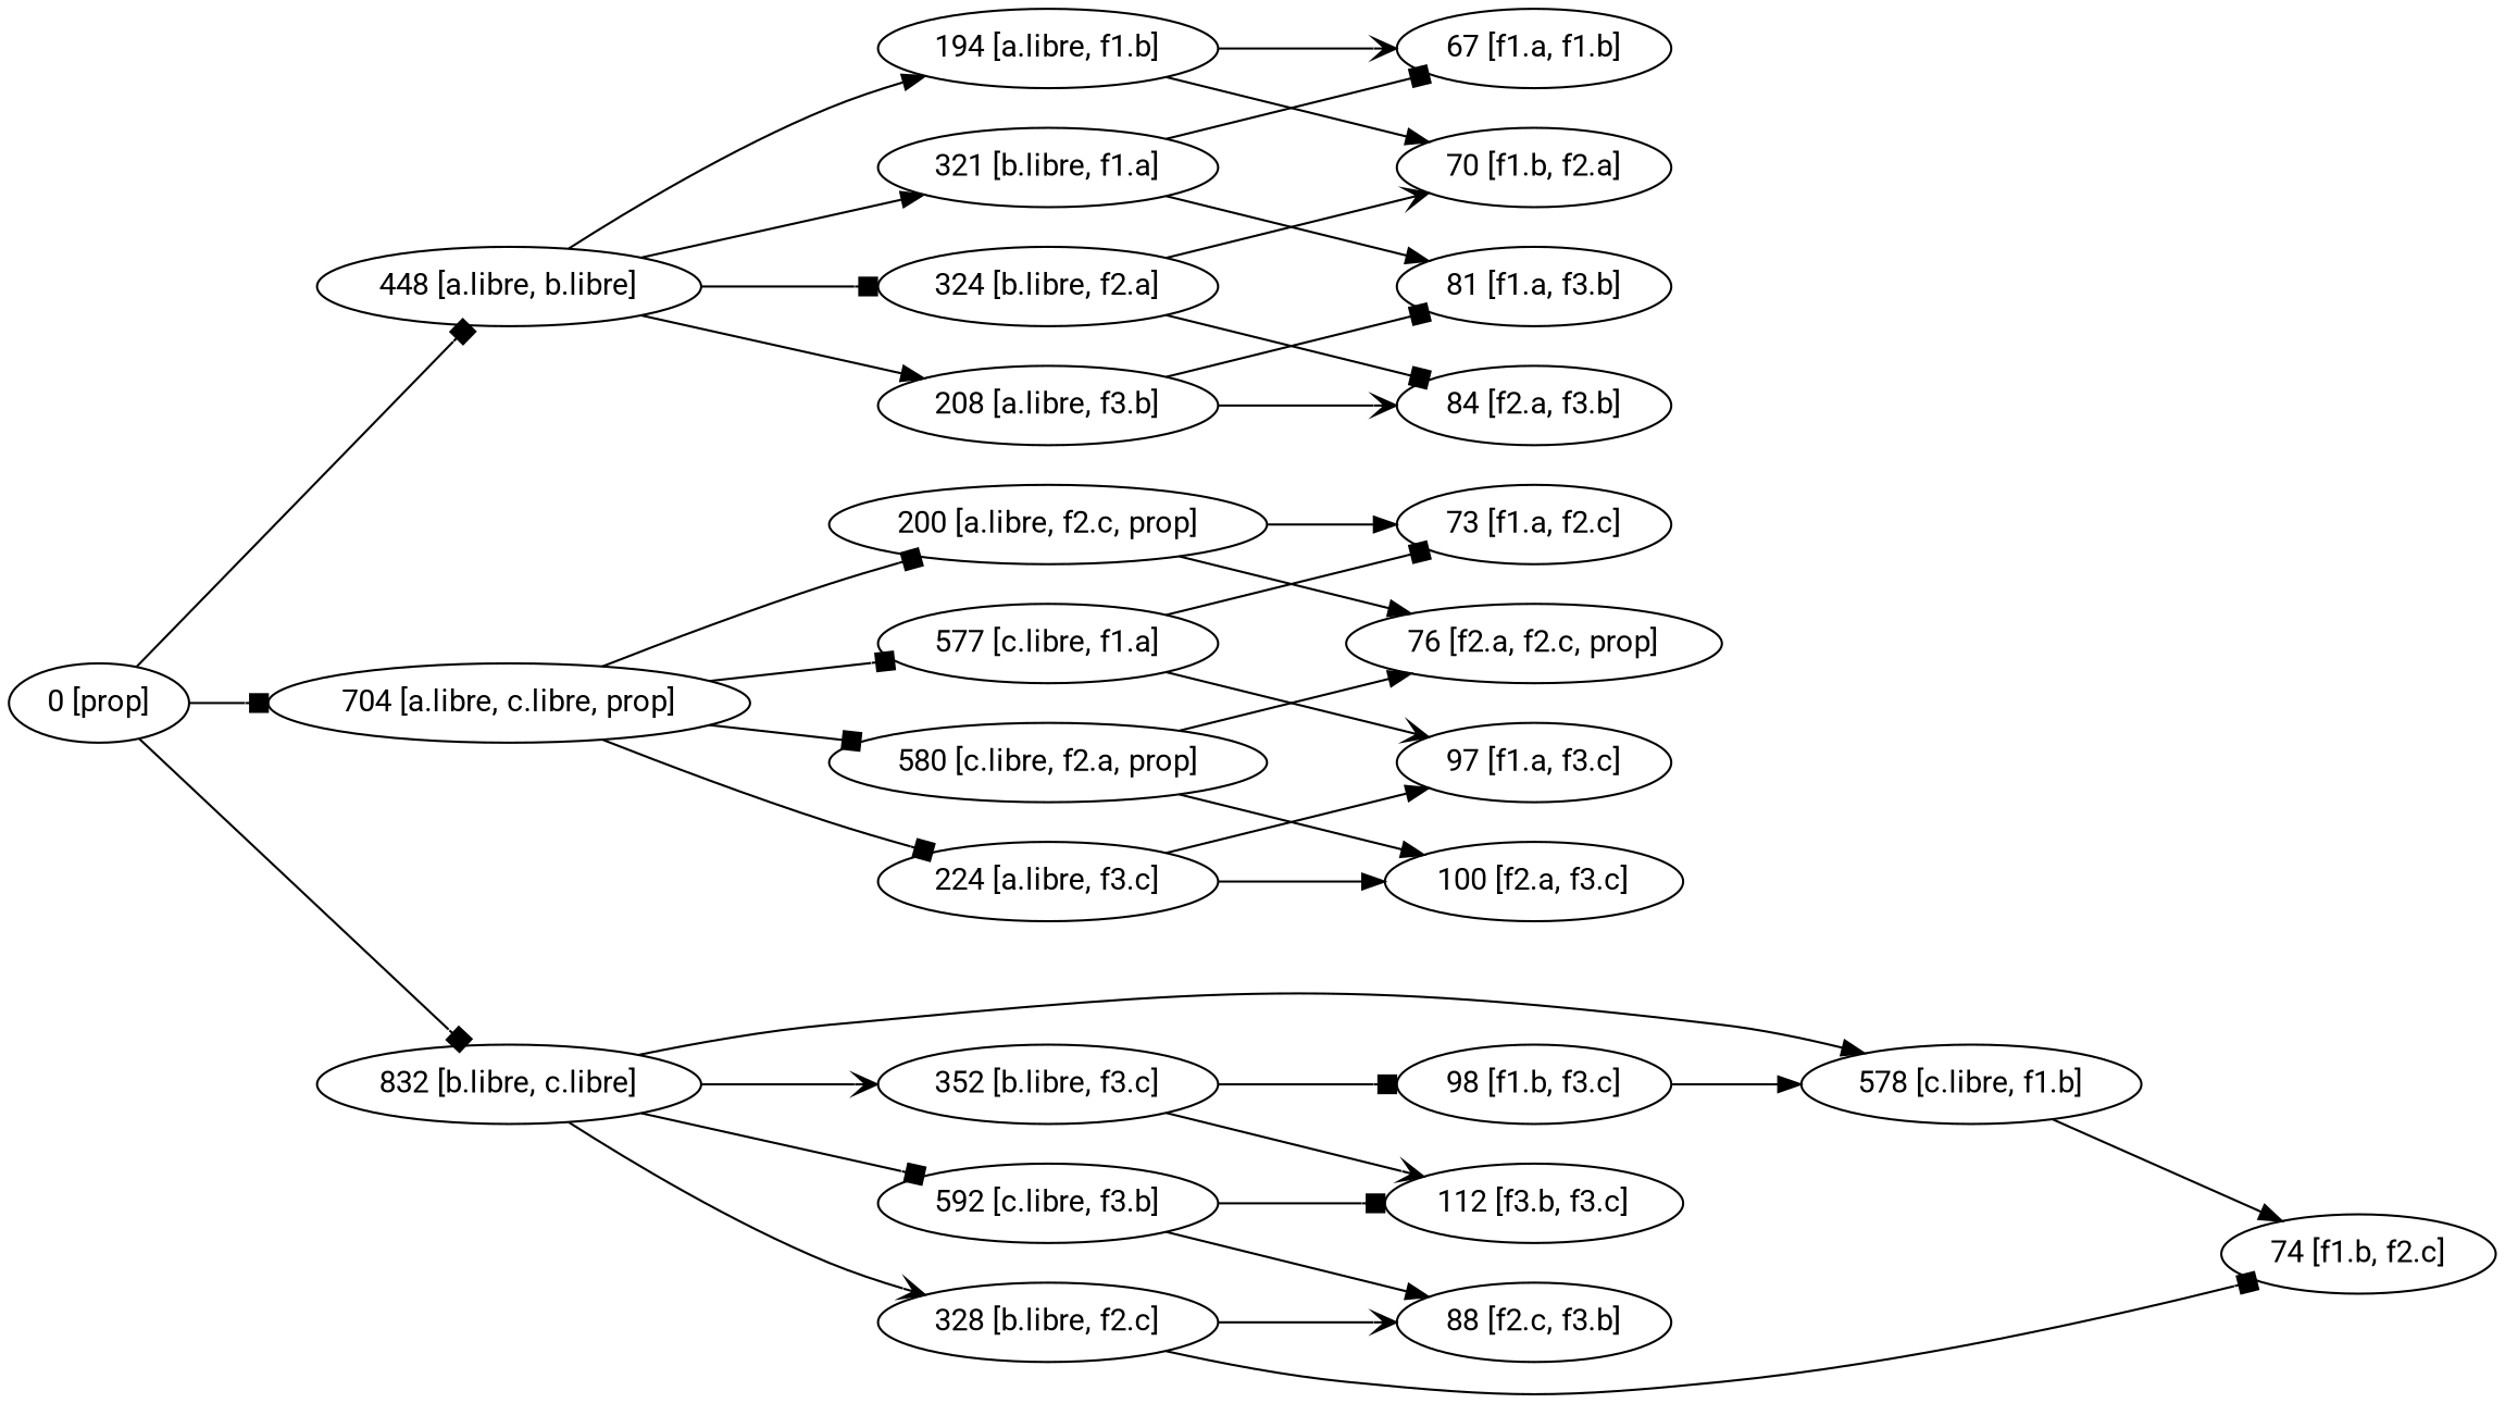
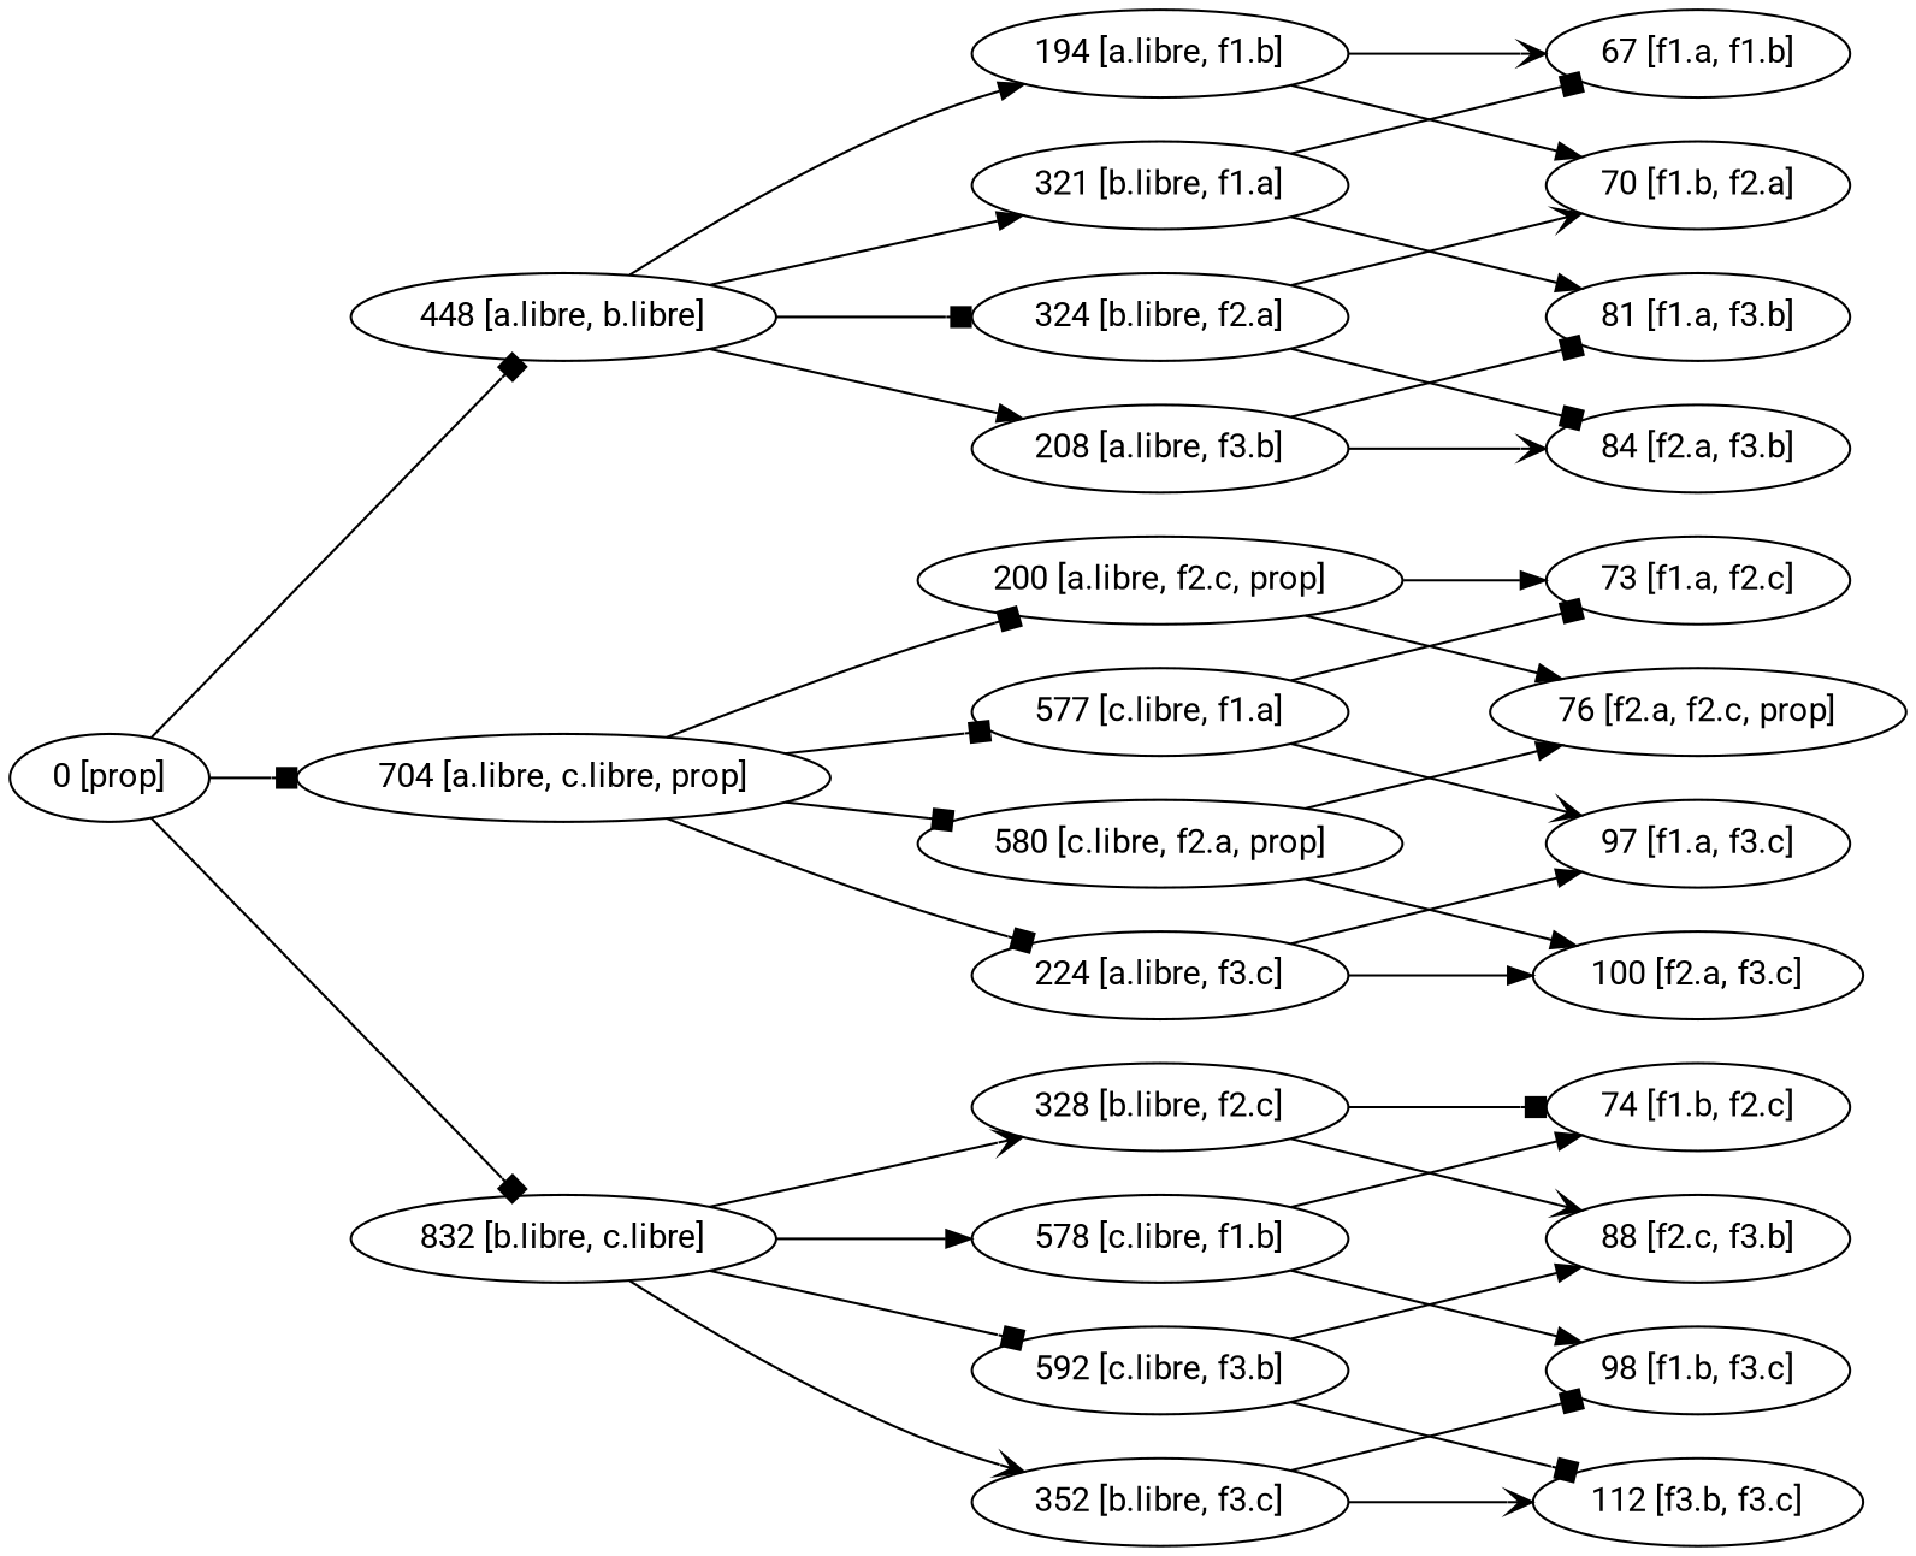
  digraph {
    fontname=Roboto
    rankdir=LR
    node [fontname=Roboto]
    edge [arrowhead=box fontname=Roboto]
    n1 [label="0 [prop]"]
    n2 [label="448 [a.libre, b.libre]"]
    n3 [label="704 [a.libre, c.libre, prop]"]
    n4 [label="832 [b.libre, c.libre]"]
    n5 [label="321 [b.libre, f1.a]"]
    n6 [label="194 [a.libre, f1.b]"]
    n7 [label="324 [b.libre, f2.a]"]
    n8 [label="208 [a.libre, f3.b]"]
    n9 [label="577 [c.libre, f1.a]"]
    n10 [label="580 [c.libre, f2.a, prop]"]
    n11 [label="200 [a.libre, f2.c, prop]"]
    n12 [label="224 [a.libre, f3.c]"]
    n13 [label="578 [c.libre, f1.b]"]
    n14 [label="328 [b.libre, f2.c]"]
    n15 [label="592 [c.libre, f3.b]"]
    n16 [label="352 [b.libre, f3.c]"]
    n17 [label="67 [f1.a, f1.b]"]
    n18 [label="73 [f1.a, f2.c]"]
    n19 [label="81 [f1.a, f3.b]"]
    n20 [label="97 [f1.a, f3.c]"]
    n21 [label="70 [f1.b, f2.a]"]
    n22 [label="74 [f1.b, f2.c]"]
    n23 [label="98 [f1.b, f3.c]"]
    n24 [label="76 [f2.a, f2.c, prop]"]
    n25 [label="84 [f2.a, f3.b]"]
    n26 [label="100 [f2.a, f3.c]"]
    n27 [label="88 [f2.c, f3.b]"]
    n28 [label="112 [f3.b, f3.c]"]
    n1 -> n2
    n1 -> n3
    n1 -> n4
    n2 -> n5 [arrowhead=normal]
    n2 -> n6 [arrowhead=normal]
    n2 -> n7
    n2 -> n8 [arrowhead=normal]
    n3 -> n9
    n3 -> n10
    n3 -> n11
    n3 -> n12
    n4 -> n13 [arrowhead=normal]
    n4 -> n14 [arrowhead=vee]
    n4 -> n15
    n4 -> n16 [arrowhead=vee]
    n5 -> n17
    n5 -> n19 [arrowhead=normal]
    n6 -> n17 [arrowhead=vee]
    n6 -> n21 [arrowhead=normal]
    n7 -> n21 [arrowhead=vee]
    n7 -> n25
    n8 -> n19
    n8 -> n25 [arrowhead=vee]
    n9 -> n18
    n9 -> n20 [arrowhead=vee]
    n10 -> n24 [arrowhead=normal]
    n10 -> n26 [arrowhead=normal]
    n11 -> n18 [arrowhead=normal]
    n11 -> n24 [arrowhead=normal]
    n12 -> n20 [arrowhead=normal]
    n12 -> n26 [arrowhead=normal]
    n13 -> n22 [arrowhead=normal]
-   n23 -> n13 [arrowhead=normal]
+   n13 -> n23 [arrowhead=normal]
    n14 -> n22
    n14 -> n27 [arrowhead=vee]
    n15 -> n27 [arrowhead=normal]
    n15 -> n28
    n16 -> n23
    n16 -> n28 [arrowhead=vee]
  }
